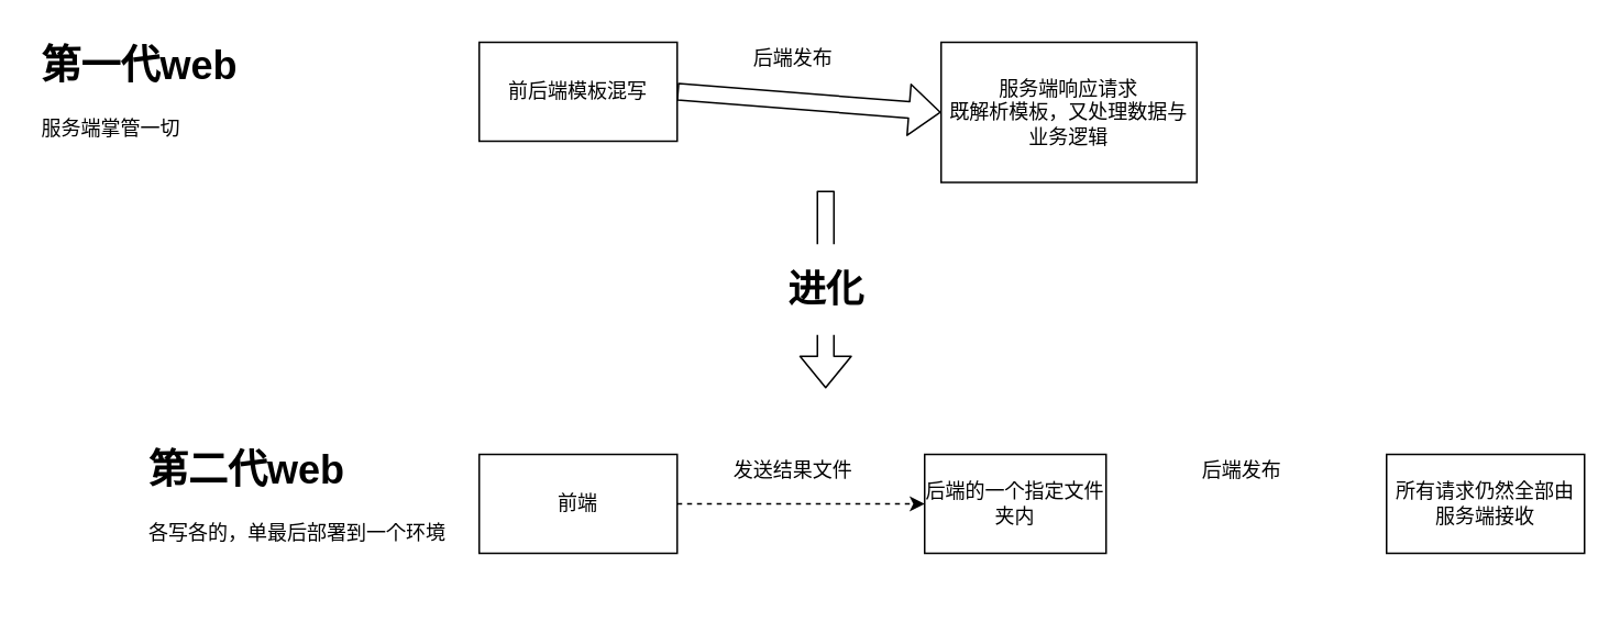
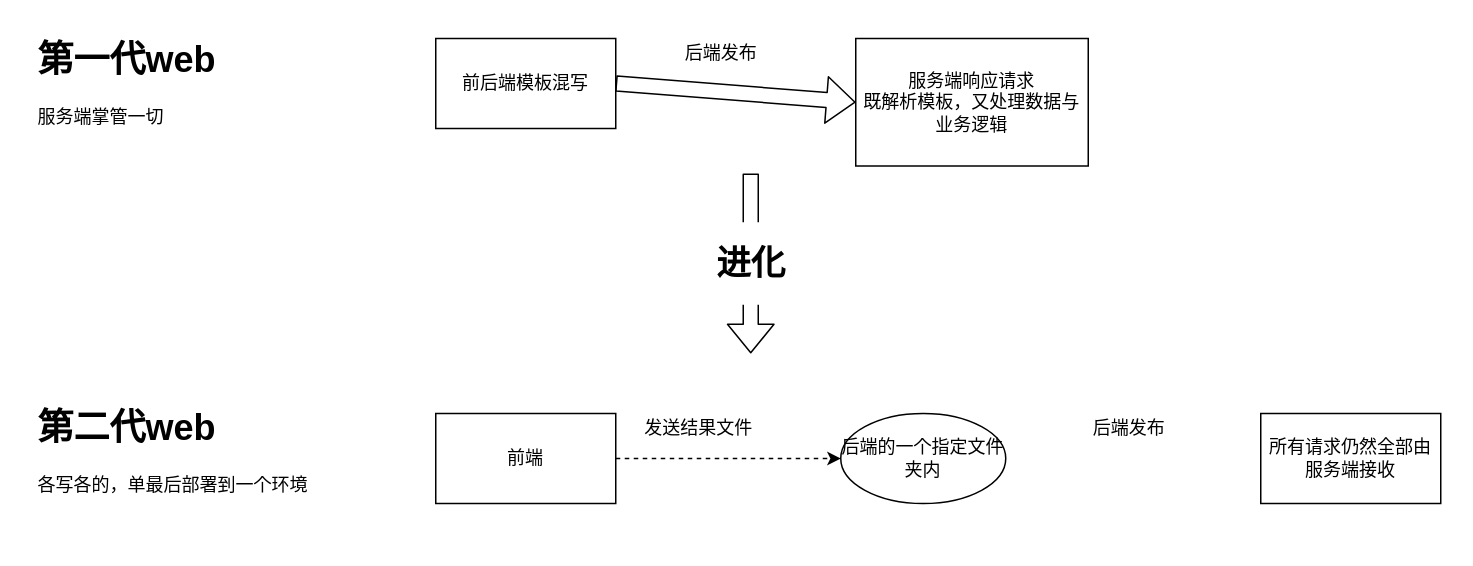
  <mxCell id="0" />
  <mxCell id="1" parent="0" />
  <mxCell id="2" value="前后端模板混写" style="rounded=0;whiteSpace=wrap;html=1;" parent="1" vertex="1"><mxGeometry x="290" y="25" width="120" height="60" as="geometry" /></mxCell>
  <mxCell id="3" value="服务端响应请求&lt;br&gt;既解析模板，又处理数据与业务逻辑" style="rounded=0;whiteSpace=wrap;html=1;" parent="1" vertex="1"><mxGeometry x="570" y="25" width="155" height="85" as="geometry" /></mxCell>
  <mxCell id="4" value="" style="shape=flexArrow;endArrow=classic;html=1;entryX=0;entryY=0.5;entryDx=0;entryDy=0;exitX=1;exitY=0.5;exitDx=0;exitDy=0;" edge="1" parent="1" source="2" target="3"><mxGeometry width="50" height="50" relative="1" as="geometry"><mxPoint x="460" y="95" as="sourcePoint" /><mxPoint x="520" y="65" as="targetPoint" /></mxGeometry></mxCell>
  <mxCell id="5" value="&lt;h2&gt;&lt;font style=&quot;font-size: 23px&quot;&gt;进化&lt;/font&gt;&lt;/h2&gt;" style="shape=flexArrow;endArrow=classic;html=1;" edge="1" parent="1"><mxGeometry width="50" height="50" relative="1" as="geometry"><mxPoint x="500" y="115" as="sourcePoint" /><mxPoint x="500" y="235" as="targetPoint" /></mxGeometry></mxCell>
  <mxCell id="6" value="后端发布" style="text;html=1;align=center;verticalAlign=middle;resizable=0;points=[];autosize=1;" vertex="1" parent="1"><mxGeometry x="450" y="25" width="60" height="20" as="geometry" /></mxCell>
  <mxCell id="7" style="edgeStyle=orthogonalEdgeStyle;rounded=0;orthogonalLoop=1;jettySize=auto;html=1;dashed=1;" edge="1" parent="1" source="8" target="13"><mxGeometry relative="1" as="geometry" /></mxCell>
  <mxCell id="8" value="前端" style="rounded=0;whiteSpace=wrap;html=1;" vertex="1" parent="1"><mxGeometry x="290" y="275" width="120" height="60" as="geometry" /></mxCell>
  <mxCell id="9" value="所有请求仍然全部由服务端接收" style="rounded=0;whiteSpace=wrap;html=1;" vertex="1" parent="1"><mxGeometry x="840" y="275" width="120" height="60" as="geometry" /></mxCell>
- <mxCell id="10" value="发送结果文件" style="text;html=1;align=center;verticalAlign=middle;resizable=0;points=[];autosize=1;" vertex="1" parent="1"><mxGeometry x="435" y="275" width="90" height="20" as="geometry" /></mxCell>
+ <mxCell id="10" value="发送结果文件" style="text;html=1;align=center;verticalAlign=middle;resizable=0;points=[];autosize=1;" vertex="1" parent="1"><mxGeometry x="420" y="275" width="90" height="20" as="geometry" /></mxCell>
  <mxCell id="11" value="&lt;h1&gt;第一代web&lt;/h1&gt;&lt;div&gt;服务端掌管一切&lt;/div&gt;" style="text;html=1;strokeColor=none;fillColor=none;spacing=5;spacingTop=-20;whiteSpace=wrap;overflow=hidden;rounded=0;" vertex="1" parent="1"><mxGeometry x="20" y="20" width="140" height="70" as="geometry" /></mxCell>
- <mxCell id="12" value="&lt;h1&gt;第二代web&lt;/h1&gt;&lt;div&gt;各写各的，单最后部署到&lt;span&gt;一个环境&lt;/span&gt;&lt;/div&gt;" style="text;html=1;strokeColor=none;fillColor=none;spacing=5;spacingTop=-20;whiteSpace=wrap;overflow=hidden;rounded=0;" vertex="1" parent="1"><mxGeometry x="85" y="265" width="190" height="90" as="geometry" /></mxCell>
- <mxCell id="13" value="&lt;span&gt;后端的一个指定文件夹内&lt;/span&gt;" style="rounded=0;whiteSpace=wrap;html=1;" vertex="1" parent="1"><mxGeometry x="560" y="275" width="110" height="60" as="geometry" /></mxCell>
+ <mxCell id="12" value="&lt;h1&gt;第二代web&lt;/h1&gt;&lt;div&gt;各写各的，单最后部署到&lt;span&gt;一个环境&lt;/span&gt;&lt;/div&gt;" style="text;html=1;strokeColor=none;fillColor=none;spacing=5;spacingTop=-20;whiteSpace=wrap;overflow=hidden;rounded=0;" vertex="1" parent="1"><mxGeometry x="20" y="265" width="190" height="90" as="geometry" /></mxCell>
+ <mxCell id="13" value="&lt;span&gt;后端的一个指定文件夹内&lt;/span&gt;" style="ellipse;whiteSpace=wrap;html=1;" vertex="1" parent="1"><mxGeometry x="560" y="275" width="110" height="60" as="geometry" /></mxCell>
  <mxCell id="14" value="后端发布" style="text;html=1;align=center;verticalAlign=middle;resizable=0;points=[];autosize=1;" vertex="1" parent="1"><mxGeometry x="722" y="275" width="60" height="20" as="geometry" /></mxCell>
